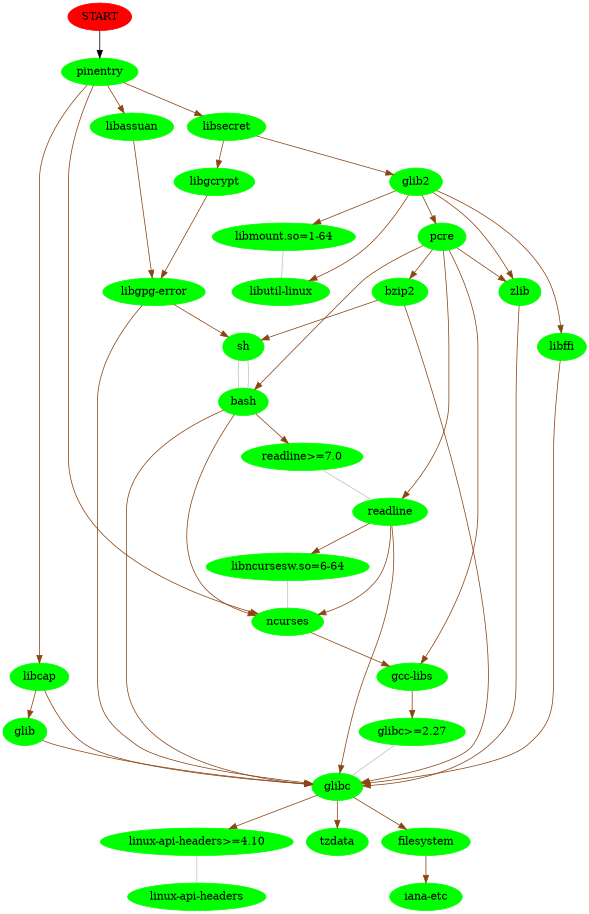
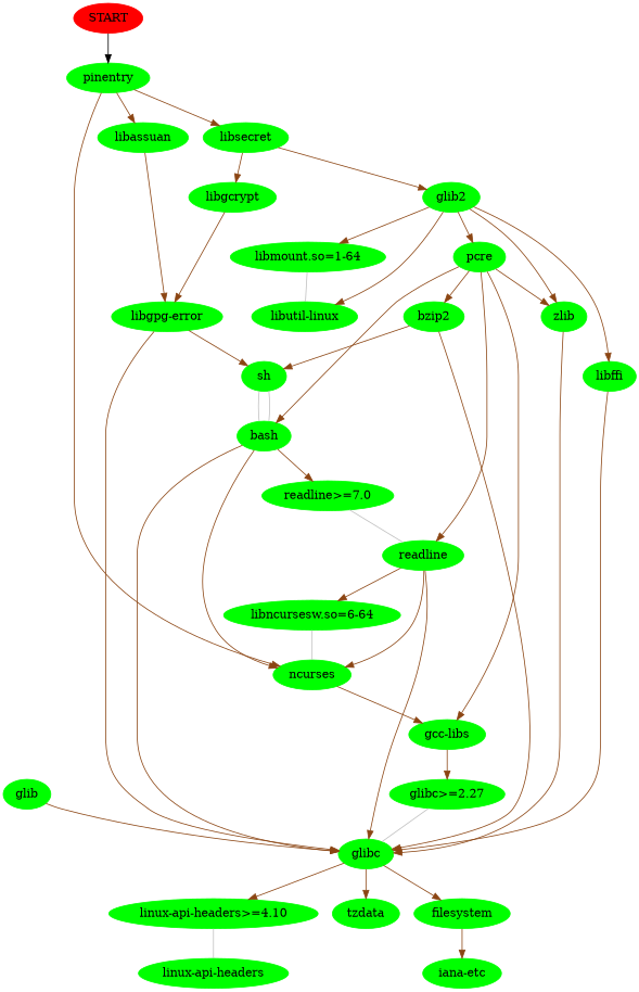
  digraph {
    node [color=green style=filled]
    edge [color=chocolate4]
    START [color=red]
    pinentry
    ncurses
-   libcap
    libassuan
    libsecret
    "gcc-libs"
    glibc
    n9 [label=glib]
    "libgpg-error"
    glib2
    libgcrypt
    "linux-api-headers>=4.10"
    tzdata
    filesystem
    "glibc>=2.27"
    "linux-api-headers"
    "iana-etc"
    sh
    bash
    "readline>=7.0"
    readline
    "libncursesw.so=6-64"
    pcre
    zlib
    libffi
    "libutil-linux"
    "libmount.so=1-64"
    bzip2
    START -> pinentry [color=""]
    pinentry -> ncurses
-   pinentry -> libcap
    pinentry -> libassuan
    pinentry -> libsecret
    ncurses -> "gcc-libs"
-   libcap -> glibc
-   libcap -> n9
    libassuan -> "libgpg-error"
    libsecret -> glib2
    libsecret -> libgcrypt
    "gcc-libs" -> "glibc>=2.27"
    glibc -> "linux-api-headers>=4.10"
    glibc -> tzdata
    glibc -> filesystem
    n9 -> glibc
    "libgpg-error" -> glibc
    "libgpg-error" -> sh
    glib2 -> pcre
    glib2 -> zlib
    glib2 -> libffi
    glib2 -> "libutil-linux"
    glib2 -> "libmount.so=1-64"
    libgcrypt -> "libgpg-error"
    "linux-api-headers>=4.10" -> "linux-api-headers" [arrowhead=none color=grey]
    filesystem -> "iana-etc"
    "glibc>=2.27" -> glibc [arrowhead=none color=grey]
    sh -> bash [arrowhead=none color=grey]
    sh -> bash [arrowhead=none color=grey]
    bash -> ncurses
    bash -> glibc
    bash -> "readline>=7.0"
    "readline>=7.0" -> readline [arrowhead=none color=grey]
    readline -> ncurses
    readline -> glibc
    readline -> "libncursesw.so=6-64"
    "libncursesw.so=6-64" -> ncurses [arrowhead=none color=grey]
    pcre -> "gcc-libs"
    pcre -> bash
    pcre -> readline
    pcre -> zlib
    pcre -> bzip2
    zlib -> glibc
    libffi -> glibc
    "libmount.so=1-64" -> "libutil-linux" [arrowhead=none color=grey]
    bzip2 -> glibc
    bzip2 -> sh
  }
